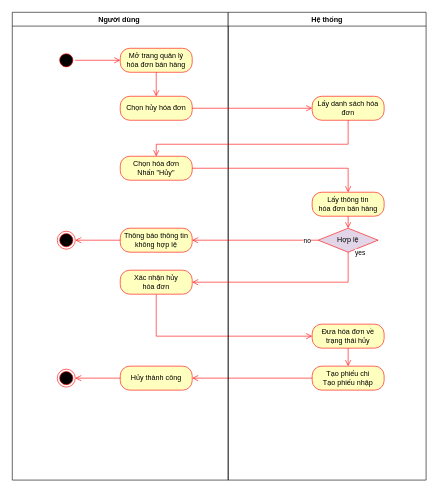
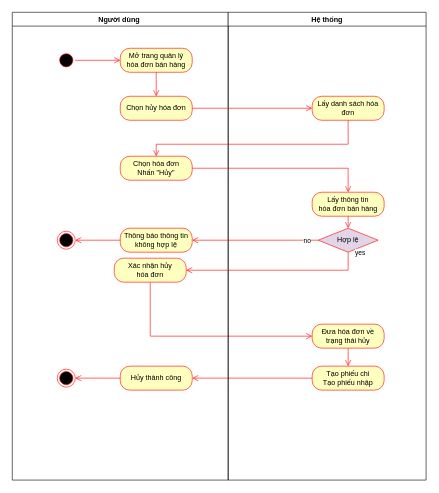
  <mxCell id="0" />
  <mxCell id="1" parent="0" />
  <mxCell id="2" value="" style="edgeStyle=orthogonalEdgeStyle;html=1;verticalAlign=bottom;endArrow=open;endSize=8;strokeColor=#ff0000;rounded=0;entryX=0;entryY=0.5;entryDx=0;entryDy=0;exitX=0.5;exitY=1;exitDx=0;exitDy=0;" parent="1" source="8" target="20" edge="1"><mxGeometry relative="1" as="geometry"><mxPoint x="790" y="930" as="targetPoint" /></mxGeometry></mxCell>
  <mxCell id="3" value="" style="edgeStyle=orthogonalEdgeStyle;html=1;verticalAlign=bottom;endArrow=open;endSize=8;strokeColor=#ff0000;rounded=0;exitX=0;exitY=0.5;exitDx=0;exitDy=0;entryX=1;entryY=0.5;entryDx=0;entryDy=0;" parent="1" source="21" target="12" edge="1"><mxGeometry relative="1" as="geometry"><mxPoint x="380" y="940" as="targetPoint" /><mxPoint x="230" y="860" as="sourcePoint" /></mxGeometry></mxCell>
  <mxCell id="4" value="Người dùng " style="swimlane;" parent="1" vertex="1"><mxGeometry y="20" width="360" height="780" as="geometry" x="20" /></mxCell>
  <mxCell id="5" value="" style="edgeStyle=orthogonalEdgeStyle;html=1;verticalAlign=bottom;endArrow=open;endSize=8;strokeColor=#ff0000;rounded=0;exitX=0;exitY=0.5;exitDx=0;exitDy=0;entryX=1;entryY=0.5;entryDx=0;entryDy=0;" parent="4" source="12" target="6" edge="1"><mxGeometry relative="1" as="geometry"><mxPoint x="75" y="710" as="targetPoint" /><mxPoint x="75" y="670" as="sourcePoint" /><Array as="points" /></mxGeometry></mxCell>
  <mxCell id="6" value="" style="ellipse;html=1;shape=endState;fillColor=#000000;strokeColor=#ff0000;" parent="4" vertex="1"><mxGeometry x="75" y="595" width="30" height="30" as="geometry" /></mxCell>
  <mxCell id="7" value="Chọn hóa đơn&lt;br&gt;Nhấn &quot;Hủy&quot;" style="rounded=1;whiteSpace=wrap;html=1;arcSize=40;fontColor=#000000;fillColor=#ffffc0;strokeColor=#ff0000;" parent="4" vertex="1"><mxGeometry x="180" y="240" width="120" height="40" as="geometry" /></mxCell>
- <mxCell id="8" value="Xác nhận hủy&lt;br&gt;hóa đơn" style="rounded=1;whiteSpace=wrap;html=1;arcSize=40;fontColor=#000000;fillColor=#ffffc0;strokeColor=#ff0000;" parent="4" vertex="1"><mxGeometry x="180" y="430" width="120" height="40" as="geometry" /></mxCell>
+ <mxCell id="8" value="Xác nhận hủy&lt;br&gt;hóa đơn" style="rounded=1;whiteSpace=wrap;html=1;arcSize=40;fontColor=#000000;fillColor=#ffffc0;strokeColor=#ff0000;" parent="4" vertex="1"><mxGeometry x="170" y="410" width="120" height="40" as="geometry" /></mxCell>
  <mxCell id="9" value="" style="ellipse;html=1;shape=startState;fillColor=#000000;strokeColor=#ff0000;" parent="4" vertex="1"><mxGeometry x="75" y="65" width="30" height="30" as="geometry" /></mxCell>
  <mxCell id="10" value="" style="edgeStyle=orthogonalEdgeStyle;html=1;verticalAlign=bottom;endArrow=open;endSize=8;strokeColor=#ff0000;rounded=0;entryX=0;entryY=0.5;entryDx=0;entryDy=0;" parent="4" source="9" target="11" edge="1"><mxGeometry relative="1" as="geometry"><mxPoint x="100" y="70" as="targetPoint" /></mxGeometry></mxCell>
  <mxCell id="11" value="Mở trang quản lý&lt;br&gt;hóa đơn bán hàng" style="rounded=1;whiteSpace=wrap;html=1;arcSize=40;fontColor=#000000;fillColor=#ffffc0;strokeColor=#ff0000;" parent="4" vertex="1"><mxGeometry x="180" y="60" width="120" height="40" as="geometry" /></mxCell>
  <mxCell id="12" value="Hủy thành công" style="rounded=1;whiteSpace=wrap;html=1;arcSize=40;fontColor=#000000;fillColor=#ffffc0;strokeColor=#ff0000;" parent="4" vertex="1"><mxGeometry x="180" y="590" width="120" height="40" as="geometry" /></mxCell>
  <mxCell id="13" value="Chọn hủy hóa đơn" style="rounded=1;whiteSpace=wrap;html=1;arcSize=40;fontColor=#000000;fillColor=#ffffc0;strokeColor=#ff0000;" vertex="1" parent="4"><mxGeometry x="180" y="140" width="120" height="40" as="geometry" /></mxCell>
  <mxCell id="14" value="" style="edgeStyle=orthogonalEdgeStyle;html=1;verticalAlign=bottom;endArrow=open;endSize=8;strokeColor=#ff0000;rounded=0;entryX=0.5;entryY=0;entryDx=0;entryDy=0;exitX=0.5;exitY=1;exitDx=0;exitDy=0;" parent="4" source="11" target="13" edge="1"><mxGeometry relative="1" as="geometry"><mxPoint x="90" y="190" as="targetPoint" /><Array as="points"><mxPoint x="240" y="140" /><mxPoint x="240" y="140" /></Array></mxGeometry></mxCell>
  <mxCell id="15" value="Thông báo thông tin không hợp lệ" style="rounded=1;whiteSpace=wrap;html=1;arcSize=40;fontColor=#000000;fillColor=#ffffc0;strokeColor=#ff0000;" vertex="1" parent="4"><mxGeometry x="180" y="360" width="120" height="40" as="geometry" /></mxCell>
  <mxCell id="16" value="" style="ellipse;html=1;shape=endState;fillColor=#000000;strokeColor=#ff0000;" vertex="1" parent="4"><mxGeometry x="75" y="365" width="30" height="30" as="geometry" /></mxCell>
  <mxCell id="17" value="" style="edgeStyle=orthogonalEdgeStyle;html=1;verticalAlign=bottom;endArrow=open;endSize=8;strokeColor=#ff0000;rounded=0;exitX=0;exitY=0.5;exitDx=0;exitDy=0;entryX=1;entryY=0.5;entryDx=0;entryDy=0;" edge="1" parent="4" source="15" target="16"><mxGeometry relative="1" as="geometry"><mxPoint x="67.5" y="260" as="targetPoint" /><mxPoint x="67.5" y="220" as="sourcePoint" /><Array as="points" /></mxGeometry></mxCell>
  <mxCell id="18" value="Hệ thống" style="swimlane;" parent="1" vertex="1"><mxGeometry x="380" y="20" width="330" height="780" as="geometry" /></mxCell>
  <mxCell id="19" value="Lấy thông tin&lt;br&gt;hóa đơn bán hàng" style="rounded=1;whiteSpace=wrap;html=1;arcSize=40;fontColor=#000000;fillColor=#ffffc0;strokeColor=#ff0000;" parent="18" vertex="1"><mxGeometry x="140" y="300" width="120" height="40" as="geometry" /></mxCell>
  <mxCell id="20" value="Đưa hóa đơn về&lt;br&gt;trạng thái hủy" style="rounded=1;whiteSpace=wrap;html=1;arcSize=40;fontColor=#000000;fillColor=#ffffc0;strokeColor=#ff0000;" parent="18" vertex="1"><mxGeometry x="140" y="520" width="120" height="40" as="geometry" /></mxCell>
  <mxCell id="21" value="Tạo phiếu chi&lt;br&gt;Tạo phiếu nhập" style="rounded=1;whiteSpace=wrap;html=1;arcSize=40;fontColor=#000000;fillColor=#ffffc0;strokeColor=#ff0000;" parent="18" vertex="1"><mxGeometry x="140" y="590" width="120" height="40" as="geometry" /></mxCell>
  <mxCell id="22" value="" style="edgeStyle=orthogonalEdgeStyle;html=1;verticalAlign=bottom;endArrow=open;endSize=8;strokeColor=#ff0000;rounded=0;exitX=0.5;exitY=1;exitDx=0;exitDy=0;entryX=0.5;entryY=0;entryDx=0;entryDy=0;" parent="18" source="20" target="21" edge="1"><mxGeometry relative="1" as="geometry"><mxPoint x="189.5" y="710" as="targetPoint" /><mxPoint x="189.5" y="670" as="sourcePoint" /><Array as="points" /></mxGeometry></mxCell>
  <mxCell id="23" value="Lấy danh sách hóa đơn" style="rounded=1;whiteSpace=wrap;html=1;arcSize=40;fontColor=#000000;fillColor=#ffffc0;strokeColor=#ff0000;" parent="18" vertex="1"><mxGeometry x="140" y="140" width="120" height="40" as="geometry" /></mxCell>
  <mxCell id="24" value="Hợp lệ" style="rhombus;whiteSpace=wrap;html=1;fillColor=#e1d5e7;strokeColor=#ff0000;" parent="18" vertex="1"><mxGeometry x="150" y="360" width="100" height="40" as="geometry" /></mxCell>
  <mxCell id="25" value="" style="edgeStyle=orthogonalEdgeStyle;html=1;align=left;verticalAlign=bottom;endArrow=open;endSize=8;strokeColor=#ff0000;rounded=0;entryX=0.5;entryY=0;entryDx=0;entryDy=0;exitX=0.5;exitY=1;exitDx=0;exitDy=0;" parent="18" source="19" target="24" edge="1"><mxGeometry x="-1" y="-51" relative="1" as="geometry"><mxPoint x="340" y="610" as="targetPoint" /><mxPoint x="50" y="41" as="offset" /><mxPoint x="160" y="610" as="sourcePoint" /></mxGeometry></mxCell>
  <mxCell id="26" value="" style="edgeStyle=orthogonalEdgeStyle;html=1;verticalAlign=bottom;endArrow=open;endSize=8;strokeColor=#ff0000;rounded=0;entryX=0.5;entryY=0;entryDx=0;entryDy=0;exitX=1;exitY=0.5;exitDx=0;exitDy=0;" parent="1" source="7" target="19" edge="1"><mxGeometry relative="1" as="geometry"><mxPoint x="565" y="350" as="targetPoint" /><mxPoint x="350" y="290" as="sourcePoint" /></mxGeometry></mxCell>
  <mxCell id="27" value="" style="edgeStyle=orthogonalEdgeStyle;html=1;verticalAlign=bottom;endArrow=open;endSize=8;strokeColor=#ff0000;rounded=0;exitX=1;exitY=0.5;exitDx=0;exitDy=0;entryX=0;entryY=0.5;entryDx=0;entryDy=0;" edge="1" parent="1" source="13" target="23"><mxGeometry relative="1" as="geometry"><mxPoint x="500" y="220" as="targetPoint" /><Array as="points"><mxPoint x="480" y="180" /><mxPoint x="480" y="180" /></Array><mxPoint x="320" y="100" as="sourcePoint" /></mxGeometry></mxCell>
  <mxCell id="28" value="" style="edgeStyle=orthogonalEdgeStyle;html=1;verticalAlign=bottom;endArrow=open;endSize=8;strokeColor=#ff0000;rounded=0;exitX=0.5;exitY=1;exitDx=0;exitDy=0;entryX=0.5;entryY=0;entryDx=0;entryDy=0;" edge="1" parent="1" source="23" target="7"><mxGeometry relative="1" as="geometry"><mxPoint x="530" y="190" as="targetPoint" /><Array as="points"><mxPoint x="580" y="240" /><mxPoint x="260" y="240" /><mxPoint x="260" y="260" /></Array><mxPoint x="330" y="190" as="sourcePoint" /></mxGeometry></mxCell>
  <mxCell id="29" value="no" style="edgeStyle=orthogonalEdgeStyle;html=1;align=left;verticalAlign=bottom;endArrow=open;endSize=8;strokeColor=#ff0000;rounded=0;exitX=0;exitY=0.5;exitDx=0;exitDy=0;entryX=1;entryY=0.5;entryDx=0;entryDy=0;" edge="1" parent="1" source="24" target="15"><mxGeometry x="-0.75" y="10" relative="1" as="geometry"><mxPoint x="170" y="540" as="targetPoint" /><mxPoint as="offset" /><mxPoint x="120" y="490" as="sourcePoint" /></mxGeometry></mxCell>
  <mxCell id="30" value="yes" style="edgeStyle=orthogonalEdgeStyle;html=1;align=left;verticalAlign=bottom;endArrow=open;endSize=8;strokeColor=#ff0000;rounded=0;exitX=0.5;exitY=1;exitDx=0;exitDy=0;entryX=1;entryY=0.5;entryDx=0;entryDy=0;" parent="1" source="24" target="8" edge="1"><mxGeometry x="-0.935" y="10" relative="1" as="geometry"><mxPoint x="110" y="600" as="targetPoint" /><mxPoint as="offset" /><mxPoint x="120" y="480" as="sourcePoint" /></mxGeometry></mxCell>
